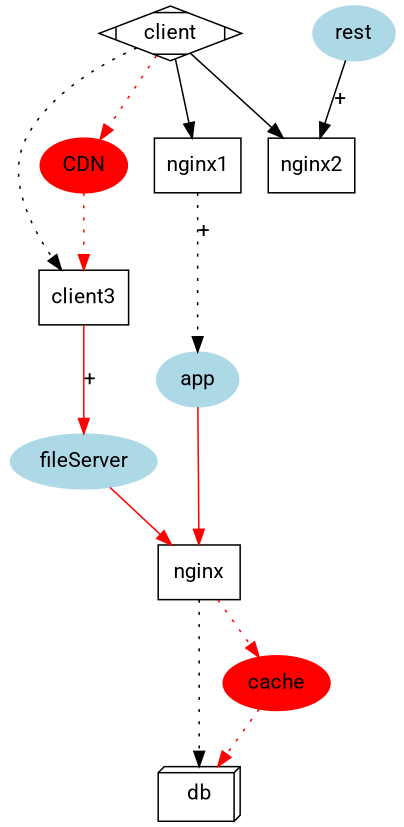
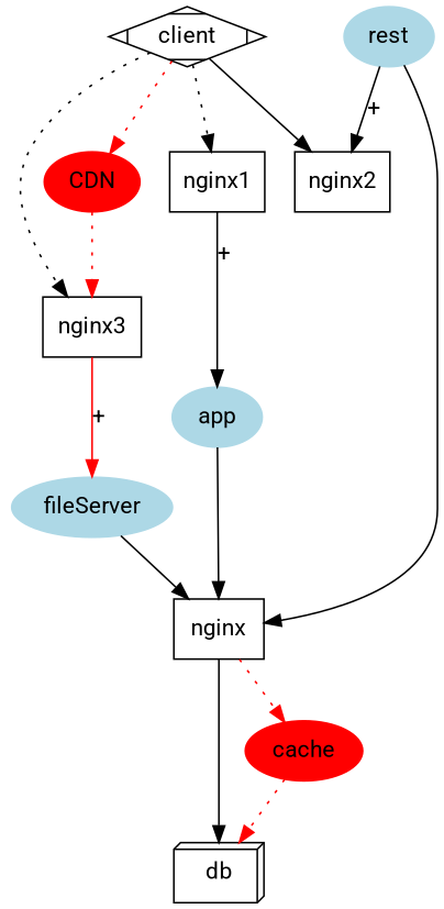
  digraph {
    fontname=Roboto
    node [fontname=Roboto shape=ellipse color=black style=filled]
    edge [fontname=Roboto]
    client [shape=Mdiamond color="" style=""]
    CDN [color=red]
    nginx1 [shape=box style=none]
    nginx2 [shape=box style=none]
-   nginx3 [shape=box style=none label=client3]
+   nginx3 [shape=box style=none]
    app [color=lightblue]
    fileServer [color=lightblue]
    n8 [label=nginx shape=box style=none]
    cache [color=red]
    db [shape=box3d style=none]
    rest [color=lightblue]
    client -> CDN [color=red style=dotted]
-   client -> nginx1
+   client -> nginx1 [style=dotted]
    client -> nginx2
    client -> nginx3 [style=dotted]
    CDN -> nginx3 [color=red style=dotted]
-   nginx1 -> app [label="+" style=dotted]
+   nginx1 -> app [label="+"]
    nginx3 -> fileServer [color=red label="+"]
-   app -> n8 [color=red]
-   fileServer -> n8 [color=red]
+   app -> n8
+   fileServer -> n8
    n8 -> cache [color=red style=dotted]
-   n8 -> db [style=dotted]
+   n8 -> db
    cache -> db [color=red style=dotted]
    rest -> nginx2 [label="+"]
+   rest -> n8
  }
